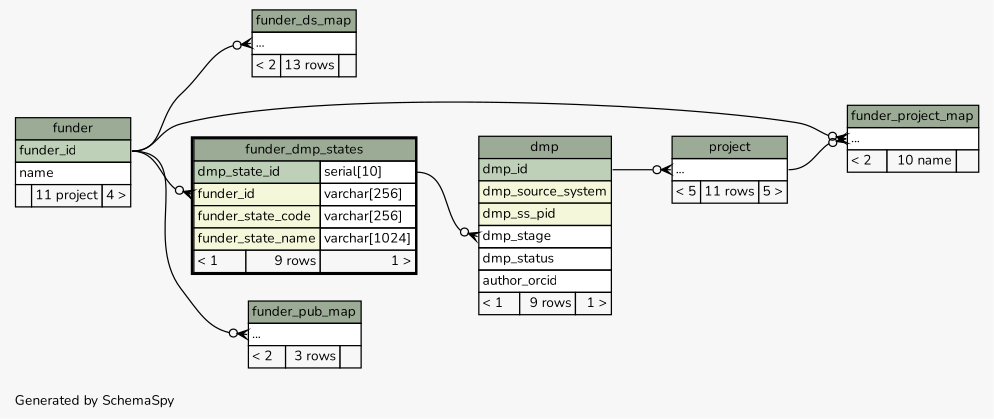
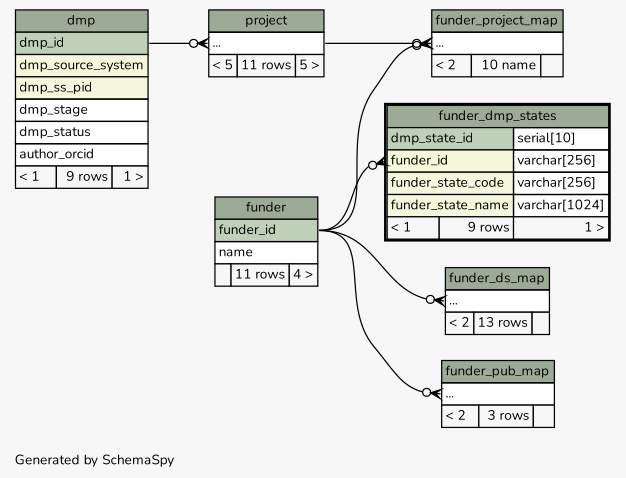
  digraph {
    bgcolor="#f7f7f7"
    fontname=Nunito
    fontsize=11
    label="\nGenerated by SchemaSpy"
    labeljust=l
    nodesep=0.18
    rankdir=RL
    ranksep=0.46
    node [fontname=Nunito fontsize=11 shape=plaintext]
    edge [arrowhead=none arrowsize=0.8 arrowtail=crowodot dir=back fontname=Nunito headport="funder_id:e" tailport="elipses:w"]
    n1 [label=<     <TABLE BORDER="0" CELLBORDER="1" CELLSPACING="0" BGCOLOR="#ffffff">       <TR><TD COLSPAN="3" BGCOLOR="#9bab96" ALIGN="CENTER">dmp</TD></TR>       <TR><TD PORT="dmp_id" COLSPAN="3" BGCOLOR="#bed1b8" ALIGN="LEFT">dmp_id</TD></TR>       <TR><TD PORT="dmp_source_system" COLSPAN="3" BGCOLOR="#f4f7da" ALIGN="LEFT">dmp_source_system</TD></TR>       <TR><TD PORT="dmp_ss_pid" COLSPAN="3" BGCOLOR="#f4f7da" ALIGN="LEFT">dmp_ss_pid</TD></TR>       <TR><TD PORT="dmp_stage" COLSPAN="3" ALIGN="LEFT">dmp_stage</TD></TR>       <TR><TD PORT="dmp_status" COLSPAN="3" ALIGN="LEFT">dmp_status</TD></TR>       <TR><TD PORT="author_orcid" COLSPAN="3" ALIGN="LEFT">author_orcid</TD></TR>       <TR><TD ALIGN="LEFT" BGCOLOR="#f7f7f7">&lt; 1</TD><TD ALIGN="RIGHT" BGCOLOR="#f7f7f7">9 rows</TD><TD ALIGN="RIGHT" BGCOLOR="#f7f7f7">1 &gt;</TD></TR>     </TABLE>>]
    n2 [label=<     <TABLE BORDER="2" CELLBORDER="1" CELLSPACING="0" BGCOLOR="#ffffff">       <TR><TD COLSPAN="3" BGCOLOR="#9bab96" ALIGN="CENTER">funder_dmp_states</TD></TR>       <TR><TD PORT="dmp_state_id" COLSPAN="2" BGCOLOR="#bed1b8" ALIGN="LEFT">dmp_state_id</TD><TD PORT="dmp_state_id.type" ALIGN="LEFT">serial[10]</TD></TR>       <TR><TD PORT="funder_id" COLSPAN="2" BGCOLOR="#f4f7da" ALIGN="LEFT">funder_id</TD><TD PORT="funder_id.type" ALIGN="LEFT">varchar[256]</TD></TR>       <TR><TD PORT="funder_state_code" COLSPAN="2" BGCOLOR="#f4f7da" ALIGN="LEFT">funder_state_code</TD><TD PORT="funder_state_code.type" ALIGN="LEFT">varchar[256]</TD></TR>       <TR><TD PORT="funder_state_name" COLSPAN="2" BGCOLOR="#f4f7da" ALIGN="LEFT">funder_state_name</TD><TD PORT="funder_state_name.type" ALIGN="LEFT">varchar[1024]</TD></TR>       <TR><TD ALIGN="LEFT" BGCOLOR="#f7f7f7">&lt; 1</TD><TD ALIGN="RIGHT" BGCOLOR="#f7f7f7">9 rows</TD><TD ALIGN="RIGHT" BGCOLOR="#f7f7f7">1 &gt;</TD></TR>     </TABLE>>]
-   n3 [label=<     <TABLE BORDER="0" CELLBORDER="1" CELLSPACING="0" BGCOLOR="#ffffff">       <TR><TD COLSPAN="3" BGCOLOR="#9bab96" ALIGN="CENTER">funder</TD></TR>       <TR><TD PORT="funder_id" COLSPAN="3" BGCOLOR="#bed1b8" ALIGN="LEFT">funder_id</TD></TR>       <TR><TD PORT="name" COLSPAN="3" ALIGN="LEFT">name</TD></TR>       <TR><TD ALIGN="LEFT" BGCOLOR="#f7f7f7">  </TD><TD ALIGN="RIGHT" BGCOLOR="#f7f7f7">11 project</TD><TD ALIGN="RIGHT" BGCOLOR="#f7f7f7">4 &gt;</TD></TR>     </TABLE>>]
+   n3 [label=<     <TABLE BORDER="0" CELLBORDER="1" CELLSPACING="0" BGCOLOR="#ffffff">       <TR><TD COLSPAN="3" BGCOLOR="#9bab96" ALIGN="CENTER">funder</TD></TR>       <TR><TD PORT="funder_id" COLSPAN="3" BGCOLOR="#bed1b8" ALIGN="LEFT">funder_id</TD></TR>       <TR><TD PORT="name" COLSPAN="3" ALIGN="LEFT">name</TD></TR>       <TR><TD ALIGN="LEFT" BGCOLOR="#f7f7f7">  </TD><TD ALIGN="RIGHT" BGCOLOR="#f7f7f7">11 rows</TD><TD ALIGN="RIGHT" BGCOLOR="#f7f7f7">4 &gt;</TD></TR>     </TABLE>>]
    n4 [label=<     <TABLE BORDER="0" CELLBORDER="1" CELLSPACING="0" BGCOLOR="#ffffff">       <TR><TD COLSPAN="3" BGCOLOR="#9bab96" ALIGN="CENTER">funder_ds_map</TD></TR>       <TR><TD PORT="elipses" COLSPAN="3" ALIGN="LEFT">...</TD></TR>       <TR><TD ALIGN="LEFT" BGCOLOR="#f7f7f7">&lt; 2</TD><TD ALIGN="RIGHT" BGCOLOR="#f7f7f7">13 rows</TD><TD ALIGN="RIGHT" BGCOLOR="#f7f7f7">  </TD></TR>     </TABLE>>]
    n5 [label=<     <TABLE BORDER="0" CELLBORDER="1" CELLSPACING="0" BGCOLOR="#ffffff">       <TR><TD COLSPAN="3" BGCOLOR="#9bab96" ALIGN="CENTER">funder_project_map</TD></TR>       <TR><TD PORT="elipses" COLSPAN="3" ALIGN="LEFT">...</TD></TR>       <TR><TD ALIGN="LEFT" BGCOLOR="#f7f7f7">&lt; 2</TD><TD ALIGN="RIGHT" BGCOLOR="#f7f7f7">10 name</TD><TD ALIGN="RIGHT" BGCOLOR="#f7f7f7">  </TD></TR>     </TABLE>>]
    n6 [label=<     <TABLE BORDER="0" CELLBORDER="1" CELLSPACING="0" BGCOLOR="#ffffff">       <TR><TD COLSPAN="3" BGCOLOR="#9bab96" ALIGN="CENTER">project</TD></TR>       <TR><TD PORT="elipses" COLSPAN="3" ALIGN="LEFT">...</TD></TR>       <TR><TD ALIGN="LEFT" BGCOLOR="#f7f7f7">&lt; 5</TD><TD ALIGN="RIGHT" BGCOLOR="#f7f7f7">11 rows</TD><TD ALIGN="RIGHT" BGCOLOR="#f7f7f7">5 &gt;</TD></TR>     </TABLE>>]
    n7 [label=<     <TABLE BORDER="0" CELLBORDER="1" CELLSPACING="0" BGCOLOR="#ffffff">       <TR><TD COLSPAN="3" BGCOLOR="#9bab96" ALIGN="CENTER">funder_pub_map</TD></TR>       <TR><TD PORT="elipses" COLSPAN="3" ALIGN="LEFT">...</TD></TR>       <TR><TD ALIGN="LEFT" BGCOLOR="#f7f7f7">&lt; 2</TD><TD ALIGN="RIGHT" BGCOLOR="#f7f7f7">3 rows</TD><TD ALIGN="RIGHT" BGCOLOR="#f7f7f7">  </TD></TR>     </TABLE>>]
-   n1 -> n2 [headport="dmp_state_id.type:e" tailport="dmp_stage:w"]
    n2 -> n3 [tailport="funder_id:w"]
    n4 -> n3
    n5 -> n3
    n5 -> n6 [headport="elipses:e"]
    n6 -> n1 [headport="dmp_id:e"]
    n7 -> n3
  }
